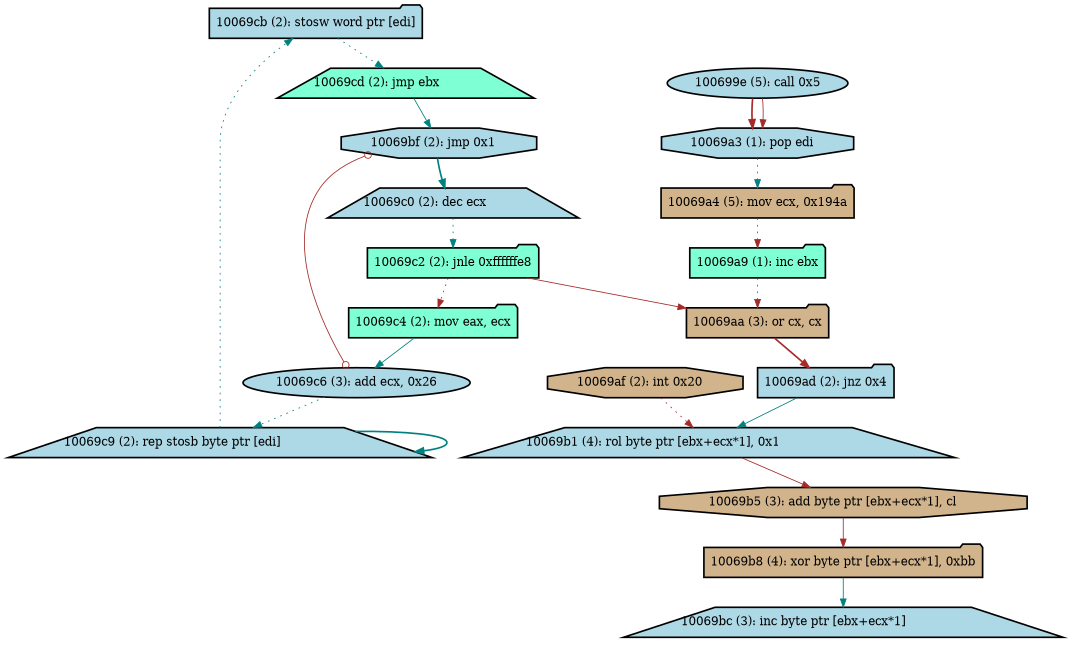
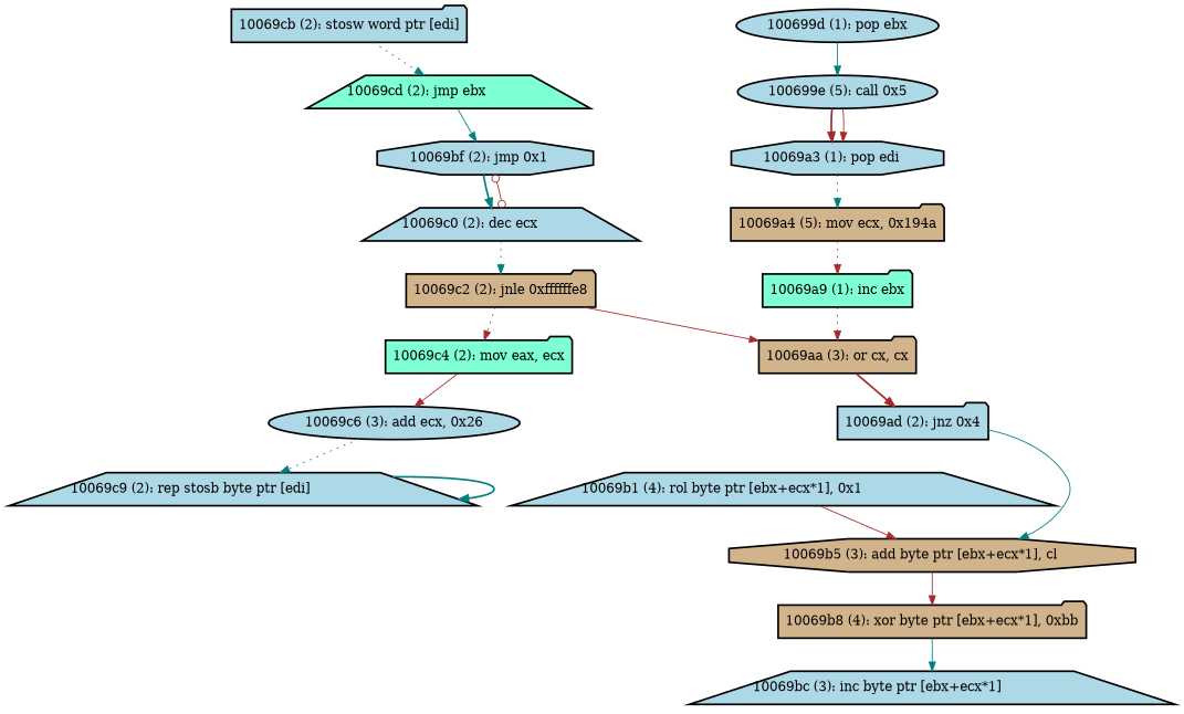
  digraph {
    node [fillcolor=lightblue shape=folder style="bold, filled,filled"]
    edge [arrowhead=normal arrowtail=none color=teal dir=forward style=solid]
    n1 [label="10069cb (2): stosw word ptr [edi]\l"]
    n2 [fillcolor=aquamarine label="10069cd (2): jmp ebx\l" shape=trapezium]
    n3 [label="10069bf (2): jmp 0x1\l" shape=octagon]
-   n4 [fillcolor=tan label="10069af (2): int 0x20\l" shape=octagon]
    n5 [label="10069b1 (4): rol byte ptr [ebx+ecx*1], 0x1\l" shape=trapezium]
    n6 [fillcolor=tan label="10069b5 (3): add byte ptr [ebx+ecx*1], cl\l" shape=octagon]
    n7 [label="10069c9 (2): rep stosb byte ptr [edi]\l" shape=trapezium]
    n8 [label="10069c6 (3): add ecx, 0x26\l" shape=ellipse]
    n9 [label="10069c0 (2): dec ecx\l" shape=trapezium]
-   n10 [fillcolor=aquamarine label="10069c2 (2): jnle 0xffffffe8\l"]
+   n10 [fillcolor=tan label="10069c2 (2): jnle 0xffffffe8\l"]
    n11 [fillcolor=tan label="10069aa (3): or cx, cx\l"]
    n12 [fillcolor=aquamarine label="10069c4 (2): mov eax, ecx\l"]
    n13 [label="10069bc (3): inc byte ptr [ebx+ecx*1]\l" shape=trapezium]
+   n14 [label="100699d (1): pop ebx\l" shape=ellipse]
    n15 [label="100699e (5): call 0x5\l" shape=ellipse]
    n16 [label="10069a3 (1): pop edi\l" shape=octagon]
    n17 [fillcolor=tan label="10069a4 (5): mov ecx, 0x194a\l"]
    n18 [fillcolor=aquamarine label="10069a9 (1): inc ebx\l"]
    n19 [fillcolor=tan label="10069b8 (4): xor byte ptr [ebx+ecx*1], 0xbb\l"]
    n20 [label="10069ad (2): jnz 0x4\l"]
    n1 -> n2 [style=dotted]
    n2 -> n3
    n3 -> n9 [style=bold]
-   n3 -> n8 [arrowhead=odot arrowtail=odot color=brown dir=both]
-   n4 -> n5 [color=brown style=dotted]
+   n3 -> n9 [arrowhead=odot arrowtail=odot color=brown dir=both]
    n5 -> n6 [color=brown]
    n6 -> n19 [color=brown]
-   n7 -> n1 [style=dotted]
    n7 -> n7 [style=bold]
    n8 -> n7 [style=dotted]
    n9 -> n10 [style=dotted]
    n10 -> n11 [color=brown]
    n10 -> n12 [color=brown style=dotted]
    n11 -> n20 [color=brown style=bold]
-   n12 -> n8
+   n12 -> n8 [color=brown]
+   n14 -> n15
    n15 -> n16 [color=brown style=bold]
    n15 -> n16 [color=brown]
    n16 -> n17 [style=dotted]
    n17 -> n18 [color=brown style=dotted]
    n18 -> n11 [color=brown style=dotted]
    n19 -> n13
-   n20 -> n5
+   n20 -> n6
  }
